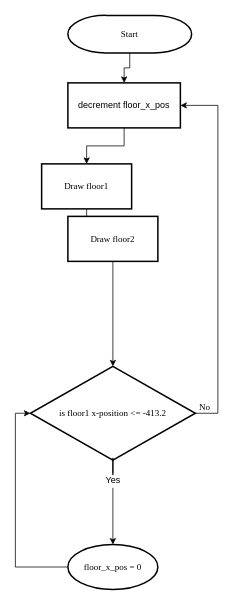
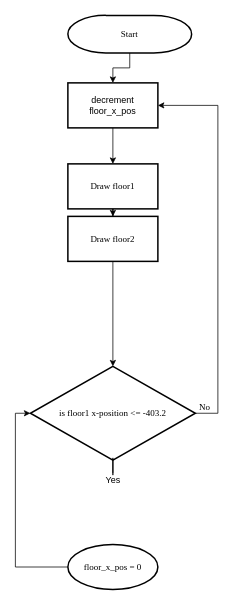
  <mxCell id="0" />
  <mxCell id="1" parent="0" />
  <mxCell id="2" style="edgeStyle=orthogonalEdgeStyle;rounded=0;orthogonalLoop=1;jettySize=auto;html=1;entryX=0.5;entryY=0;entryDx=0;entryDy=0;fontFamily=Tahoma;" edge="1" parent="1" source="3" target="12"><mxGeometry relative="1" as="geometry" /></mxCell>
  <mxCell id="3" value="&lt;font face=&quot;Tahoma&quot;&gt;Start&lt;/font&gt;" style="strokeWidth=2;html=1;shape=mxgraph.flowchart.terminator;whiteSpace=wrap;shadow=0;glass=0;sketch=0;gradientColor=none;" vertex="1" parent="1"><mxGeometry x="90" y="20" width="165" height="50" as="geometry" /></mxCell>
  <mxCell id="4" value="" style="edgeStyle=orthogonalEdgeStyle;rounded=0;orthogonalLoop=1;jettySize=auto;html=1;" edge="1" parent="1" source="5" target="7"><mxGeometry relative="1" as="geometry" /></mxCell>
- <mxCell id="5" value="&lt;font face=&quot;Tahoma&quot;&gt;Draw floor1&lt;/font&gt;" style="whiteSpace=wrap;html=1;strokeWidth=2;shadow=0;glass=0;sketch=0;gradientColor=none;" vertex="1" parent="1"><mxGeometry x="55" y="218" width="120" height="60" as="geometry" /></mxCell>
+ <mxCell id="5" value="&lt;font face=&quot;Tahoma&quot;&gt;Draw floor1&lt;/font&gt;" style="whiteSpace=wrap;html=1;strokeWidth=2;shadow=0;glass=0;sketch=0;gradientColor=none;" vertex="1" parent="1"><mxGeometry x="90" y="218" width="120" height="60" as="geometry" /></mxCell>
  <mxCell id="6" value="" style="edgeStyle=orthogonalEdgeStyle;rounded=0;orthogonalLoop=1;jettySize=auto;html=1;" edge="1" parent="1" source="7" target="10"><mxGeometry relative="1" as="geometry" /></mxCell>
  <mxCell id="7" value="&lt;font face=&quot;Tahoma&quot;&gt;Draw floor2&lt;/font&gt;" style="whiteSpace=wrap;html=1;strokeWidth=2;shadow=0;glass=0;sketch=0;gradientColor=none;" vertex="1" parent="1"><mxGeometry x="90" y="288" width="120" height="60" as="geometry" /></mxCell>
- <mxCell id="8" value="" style="edgeStyle=orthogonalEdgeStyle;rounded=0;orthogonalLoop=1;jettySize=auto;html=1;startArrow=none;" edge="1" parent="1" source="15" target="14"><mxGeometry relative="1" as="geometry" /></mxCell>
  <mxCell id="9" style="edgeStyle=orthogonalEdgeStyle;rounded=0;orthogonalLoop=1;jettySize=auto;html=1;exitX=1;exitY=0.5;exitDx=0;exitDy=0;entryX=1;entryY=0.5;entryDx=0;entryDy=0;fontFamily=Tahoma;" edge="1" parent="1" source="10" target="12"><mxGeometry relative="1" as="geometry"><Array as="points"><mxPoint x="290" y="551" /><mxPoint x="290" y="140" /></Array></mxGeometry></mxCell>
- <mxCell id="10" value="&lt;font face=&quot;Tahoma&quot;&gt;is floor1 x-position &amp;lt;= -413.2&lt;/font&gt;" style="rhombus;whiteSpace=wrap;html=1;strokeWidth=2;shadow=0;glass=0;sketch=0;gradientColor=none;" vertex="1" parent="1"><mxGeometry x="40" y="488" width="220" height="125" as="geometry" /></mxCell>
+ <mxCell id="10" value="&lt;font face=&quot;Tahoma&quot;&gt;is floor1 x-position &amp;lt;= -403.2&lt;/font&gt;" style="rhombus;whiteSpace=wrap;html=1;strokeWidth=2;shadow=0;glass=0;sketch=0;gradientColor=none;" vertex="1" parent="1"><mxGeometry x="40" y="488" width="220" height="125" as="geometry" /></mxCell>
  <mxCell id="11" style="edgeStyle=orthogonalEdgeStyle;rounded=0;orthogonalLoop=1;jettySize=auto;html=1;entryX=0.5;entryY=0;entryDx=0;entryDy=0;fontFamily=Tahoma;" edge="1" parent="1" source="12" target="5"><mxGeometry relative="1" as="geometry" /></mxCell>
- <mxCell id="12" value="decrement floor_x_pos" style="whiteSpace=wrap;html=1;strokeWidth=2;shadow=0;glass=0;sketch=0;gradientColor=none;" vertex="1" parent="1"><mxGeometry x="90" y="110" width="150" height="60" as="geometry" /></mxCell>
+ <mxCell id="12" value="decrement floor_x_pos" style="whiteSpace=wrap;html=1;strokeWidth=2;shadow=0;glass=0;sketch=0;gradientColor=none;" vertex="1" parent="1"><mxGeometry x="90" y="110" width="120" height="60" as="geometry" /></mxCell>
  <mxCell id="13" style="edgeStyle=orthogonalEdgeStyle;rounded=0;orthogonalLoop=1;jettySize=auto;html=1;entryX=0;entryY=0.5;entryDx=0;entryDy=0;fontFamily=Tahoma;" edge="1" parent="1" source="14" target="10"><mxGeometry relative="1" as="geometry"><Array as="points"><mxPoint x="20" y="756" /><mxPoint x="20" y="551" /></Array></mxGeometry></mxCell>
  <mxCell id="14" value="&lt;font face=&quot;Tahoma&quot;&gt;floor_x_pos = 0&lt;/font&gt;" style="ellipse;whiteSpace=wrap;html=1;strokeWidth=2;shadow=0;glass=0;sketch=0;gradientColor=none;" vertex="1" parent="1"><mxGeometry x="90" y="725.5" width="120" height="60" as="geometry" /></mxCell>
  <mxCell id="15" value="Yes" style="text;html=1;align=center;verticalAlign=middle;resizable=0;points=[];autosize=1;strokeColor=none;fillColor=none;" vertex="1" parent="1"><mxGeometry x="130" y="630" width="40" height="20" as="geometry" /></mxCell>
  <mxCell id="16" value="" style="edgeStyle=orthogonalEdgeStyle;rounded=0;orthogonalLoop=1;jettySize=auto;html=1;endArrow=none;" edge="1" parent="1" source="10" target="15"><mxGeometry relative="1" as="geometry"><mxPoint x="150" y="613" as="sourcePoint" /><mxPoint x="150" y="725.5" as="targetPoint" /></mxGeometry></mxCell>
  <mxCell id="17" value="No" style="text;html=1;align=center;verticalAlign=middle;resizable=0;points=[];autosize=1;strokeColor=none;fillColor=none;fontFamily=Tahoma;" vertex="1" parent="1"><mxGeometry x="257" y="533" width="30" height="20" as="geometry" /></mxCell>
